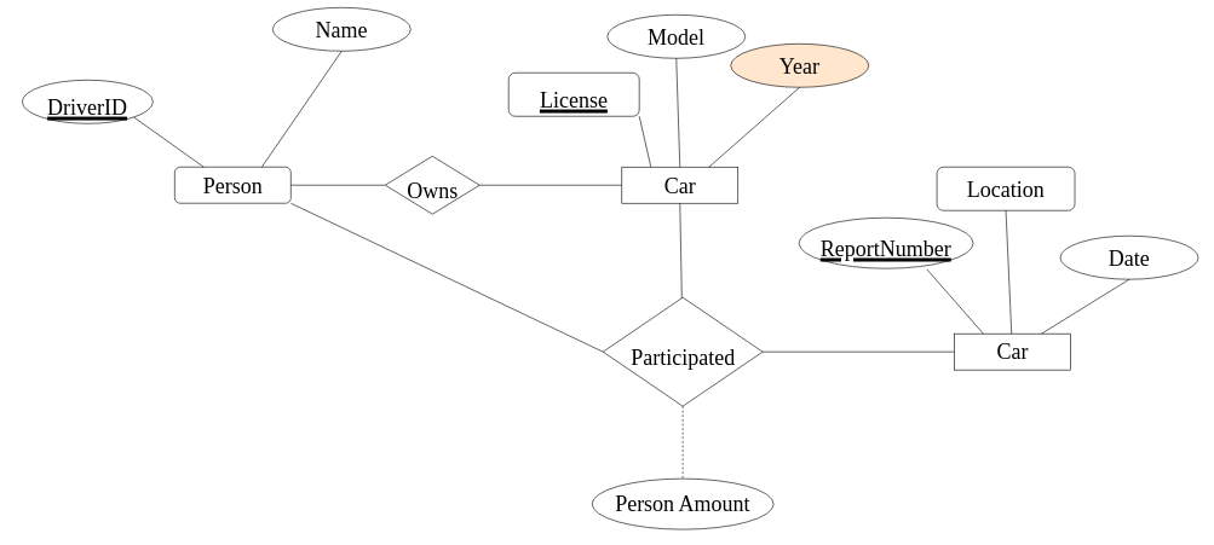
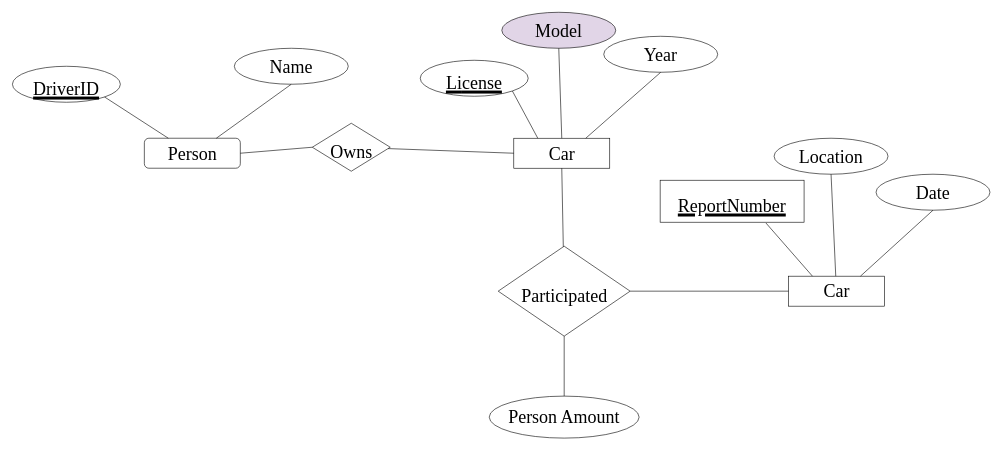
  <mxCell id="0" />
  <mxCell id="1" parent="0" />
- <mxCell id="2" value="&lt;font style=&quot;font-size: 30px&quot;&gt;Owns&lt;/font&gt;" style="shape=rhombus;html=1;dashed=0;whitespace=wrap;perimeter=rhombusPerimeter;fontFamily=Times New Roman;fontSize=50;" vertex="1" parent="1"><mxGeometry x="530" y="215" width="130" height="80" as="geometry" /></mxCell>
- <mxCell id="3" value="&lt;font style=&quot;font-size: 30px&quot;&gt;DriverID&lt;/font&gt;" style="ellipse;whiteSpace=wrap;html=1;align=center;fontStyle=4;fontFamily=Times New Roman;fontSize=50;" vertex="1" parent="1"><mxGeometry x="30" y="110" width="180" height="60" as="geometry" /></mxCell>
- <mxCell id="4" value="Name" style="ellipse;whiteSpace=wrap;html=1;align=center;fontFamily=Times New Roman;fontSize=30;" vertex="1" parent="1"><mxGeometry x="375" y="10" width="190" height="60" as="geometry" /></mxCell>
+ <mxCell id="2" value="&lt;font style=&quot;font-size: 30px&quot;&gt;Owns&lt;/font&gt;" style="shape=rhombus;html=1;dashed=0;whitespace=wrap;perimeter=rhombusPerimeter;fontFamily=Times New Roman;fontSize=50;" vertex="1" parent="1"><mxGeometry x="520" y="205" width="130" height="80" as="geometry" /></mxCell>
+ <mxCell id="3" value="&lt;font style=&quot;font-size: 30px&quot;&gt;DriverID&lt;/font&gt;" style="ellipse;whiteSpace=wrap;html=1;align=center;fontStyle=4;fontFamily=Times New Roman;fontSize=50;" vertex="1" parent="1"><mxGeometry x="20" y="110" width="180" height="60" as="geometry" /></mxCell>
+ <mxCell id="4" value="Name" style="ellipse;whiteSpace=wrap;html=1;align=center;fontFamily=Times New Roman;fontSize=30;" vertex="1" parent="1"><mxGeometry x="390" y="80" width="190" height="60" as="geometry" /></mxCell>
  <mxCell id="5" value="Person" style="html=1;dashed=0;whitespace=wrap;fontFamily=Times New Roman;fontSize=30;rounded=1;" vertex="1" parent="1"><mxGeometry x="240" y="230" width="160" height="50" as="geometry" /></mxCell>
- <mxCell id="6" value="&lt;font style=&quot;font-size: 30px&quot;&gt;ReportNumber&lt;/font&gt;" style="ellipse;whiteSpace=wrap;html=1;align=center;fontStyle=4;fontFamily=Times New Roman;fontSize=50;" vertex="1" parent="1"><mxGeometry x="1100" y="300" width="240" height="70" as="geometry" /></mxCell>
- <mxCell id="7" value="Location" style="whiteSpace=wrap;html=1;align=center;fontFamily=Times New Roman;fontSize=30;rounded=1;" vertex="1" parent="1"><mxGeometry x="1290" y="230" width="190" height="60" as="geometry" /></mxCell>
- <mxCell id="8" value="Date" style="ellipse;whiteSpace=wrap;html=1;align=center;fontFamily=Times New Roman;fontSize=30;" vertex="1" parent="1"><mxGeometry x="1460" y="325" width="190" height="60" as="geometry" /></mxCell>
+ <mxCell id="6" value="&lt;font style=&quot;font-size: 30px&quot;&gt;ReportNumber&lt;/font&gt;" style="whiteSpace=wrap;html=1;align=center;fontStyle=4;fontFamily=Times New Roman;fontSize=50;rounded=0;" vertex="1" parent="1"><mxGeometry x="1100" y="300" width="240" height="70" as="geometry" /></mxCell>
+ <mxCell id="7" value="Location" style="ellipse;whiteSpace=wrap;html=1;align=center;fontFamily=Times New Roman;fontSize=30;" vertex="1" parent="1"><mxGeometry x="1290" y="230" width="190" height="60" as="geometry" /></mxCell>
+ <mxCell id="8" value="Date" style="ellipse;whiteSpace=wrap;html=1;align=center;fontFamily=Times New Roman;fontSize=30;" vertex="1" parent="1"><mxGeometry x="1460" y="290" width="190" height="60" as="geometry" /></mxCell>
  <mxCell id="9" value="Car" style="html=1;dashed=0;whitespace=wrap;fontFamily=Times New Roman;fontSize=30;" vertex="1" parent="1"><mxGeometry x="1314" y="460" width="160" height="50" as="geometry" /></mxCell>
  <mxCell id="10" value="&lt;font style=&quot;font-size: 30px&quot;&gt;Participated&lt;/font&gt;" style="shape=rhombus;html=1;dashed=0;whitespace=wrap;perimeter=rhombusPerimeter;fontFamily=Times New Roman;fontSize=50;" vertex="1" parent="1"><mxGeometry x="830" y="410" width="220" height="150" as="geometry" /></mxCell>
  <mxCell id="11" value="Person Amount" style="ellipse;whiteSpace=wrap;html=1;align=center;fontFamily=Times New Roman;fontSize=30;" vertex="1" parent="1"><mxGeometry x="815" y="660" width="250" height="70" as="geometry" /></mxCell>
- <mxCell id="12" value="&lt;font style=&quot;font-size: 30px&quot;&gt;Li&lt;/font&gt;&lt;font style=&quot;font-size: 30px&quot;&gt;cense&lt;/font&gt;" style="whiteSpace=wrap;html=1;align=center;fontStyle=4;fontFamily=Times New Roman;fontSize=50;rounded=1;" vertex="1" parent="1"><mxGeometry x="700" y="100" width="180" height="60" as="geometry" /></mxCell>
- <mxCell id="13" value="Model" style="ellipse;whiteSpace=wrap;html=1;align=center;fontFamily=Times New Roman;fontSize=30;" vertex="1" parent="1"><mxGeometry x="836" y="20" width="190" height="60" as="geometry" /></mxCell>
- <mxCell id="14" value="Year" style="ellipse;whiteSpace=wrap;html=1;align=center;fontFamily=Times New Roman;fontSize=30;fillColor=#ffe6cc;" vertex="1" parent="1"><mxGeometry x="1006" y="60" width="190" height="60" as="geometry" /></mxCell>
+ <mxCell id="12" value="&lt;font style=&quot;font-size: 30px&quot;&gt;Li&lt;/font&gt;&lt;font style=&quot;font-size: 30px&quot;&gt;cense&lt;/font&gt;" style="ellipse;whiteSpace=wrap;html=1;align=center;fontStyle=4;fontFamily=Times New Roman;fontSize=50;" vertex="1" parent="1"><mxGeometry x="700" y="100" width="180" height="60" as="geometry" /></mxCell>
+ <mxCell id="13" value="Model" style="ellipse;whiteSpace=wrap;html=1;align=center;fontFamily=Times New Roman;fontSize=30;fillColor=#e1d5e7;" vertex="1" parent="1"><mxGeometry x="836" y="20" width="190" height="60" as="geometry" /></mxCell>
+ <mxCell id="14" value="Year" style="ellipse;whiteSpace=wrap;html=1;align=center;fontFamily=Times New Roman;fontSize=30;" vertex="1" parent="1"><mxGeometry x="1006" y="60" width="190" height="60" as="geometry" /></mxCell>
  <mxCell id="15" value="Car" style="html=1;dashed=0;whitespace=wrap;fontFamily=Times New Roman;fontSize=30;" vertex="1" parent="1"><mxGeometry x="856" y="230" width="160" height="50" as="geometry" /></mxCell>
  <mxCell id="16" value="" style="endArrow=none;html=1;rounded=0;fontFamily=Times New Roman;fontSize=30;exitX=1;exitY=1;exitDx=0;exitDy=0;entryX=0.25;entryY=0;entryDx=0;entryDy=0;" edge="1" parent="1" source="3" target="5"><mxGeometry relative="1" as="geometry"><mxPoint x="590" y="360" as="sourcePoint" /><mxPoint x="750" y="360" as="targetPoint" /></mxGeometry></mxCell>
  <mxCell id="17" value="" style="endArrow=none;html=1;rounded=0;fontFamily=Times New Roman;fontSize=30;exitX=0.75;exitY=0;exitDx=0;exitDy=0;entryX=0.5;entryY=1;entryDx=0;entryDy=0;" edge="1" parent="1" source="5" target="4"><mxGeometry relative="1" as="geometry"><mxPoint x="590" y="360" as="sourcePoint" /><mxPoint x="750" y="360" as="targetPoint" /></mxGeometry></mxCell>
  <mxCell id="18" value="" style="endArrow=none;html=1;rounded=0;fontFamily=Times New Roman;fontSize=30;entryX=0.5;entryY=1;entryDx=0;entryDy=0;exitX=0.5;exitY=0;exitDx=0;exitDy=0;" edge="1" parent="1" source="15" target="13"><mxGeometry relative="1" as="geometry"><mxPoint x="590" y="360" as="sourcePoint" /><mxPoint x="750" y="360" as="targetPoint" /></mxGeometry></mxCell>
  <mxCell id="19" value="" style="endArrow=none;html=1;rounded=0;fontFamily=Times New Roman;fontSize=30;entryX=1;entryY=1;entryDx=0;entryDy=0;exitX=0.25;exitY=0;exitDx=0;exitDy=0;" edge="1" parent="1" source="15" target="12"><mxGeometry relative="1" as="geometry"><mxPoint x="590" y="360" as="sourcePoint" /><mxPoint x="750" y="360" as="targetPoint" /></mxGeometry></mxCell>
  <mxCell id="20" value="" style="endArrow=none;html=1;rounded=0;fontFamily=Times New Roman;fontSize=30;entryX=0.5;entryY=1;entryDx=0;entryDy=0;exitX=0.75;exitY=0;exitDx=0;exitDy=0;" edge="1" parent="1" source="15" target="14"><mxGeometry relative="1" as="geometry"><mxPoint x="590" y="360" as="sourcePoint" /><mxPoint x="750" y="360" as="targetPoint" /></mxGeometry></mxCell>
  <mxCell id="21" value="" style="endArrow=none;html=1;rounded=0;fontFamily=Times New Roman;fontSize=30;entryX=0.5;entryY=1;entryDx=0;entryDy=0;" edge="1" parent="1" source="10" target="15"><mxGeometry relative="1" as="geometry"><mxPoint x="590" y="410" as="sourcePoint" /><mxPoint x="750" y="410" as="targetPoint" /></mxGeometry></mxCell>
- <mxCell id="22" value="" style="endArrow=none;html=1;rounded=0;fontFamily=Times New Roman;fontSize=30;entryX=0.5;entryY=0;entryDx=0;entryDy=0;dashed=1;" edge="1" parent="1" source="10" target="11"><mxGeometry relative="1" as="geometry"><mxPoint x="590" y="410" as="sourcePoint" /><mxPoint x="750" y="410" as="targetPoint" /></mxGeometry></mxCell>
+ <mxCell id="22" value="" style="endArrow=none;html=1;rounded=0;fontFamily=Times New Roman;fontSize=30;entryX=0.5;entryY=0;entryDx=0;entryDy=0;" edge="1" parent="1" source="10" target="11"><mxGeometry relative="1" as="geometry"><mxPoint x="590" y="410" as="sourcePoint" /><mxPoint x="750" y="410" as="targetPoint" /></mxGeometry></mxCell>
  <mxCell id="23" value="" style="endArrow=none;html=1;rounded=0;fontFamily=Times New Roman;fontSize=30;exitX=0.735;exitY=1.019;exitDx=0;exitDy=0;exitPerimeter=0;entryX=0.25;entryY=0;entryDx=0;entryDy=0;" edge="1" parent="1" source="6" target="9"><mxGeometry relative="1" as="geometry"><mxPoint x="1244" y="410" as="sourcePoint" /><mxPoint x="1404" y="410" as="targetPoint" /></mxGeometry></mxCell>
  <mxCell id="24" value="" style="endArrow=none;html=1;rounded=0;fontFamily=Times New Roman;fontSize=30;entryX=0.5;entryY=1;entryDx=0;entryDy=0;" edge="1" parent="1" source="9" target="7"><mxGeometry relative="1" as="geometry"><mxPoint x="1244" y="410" as="sourcePoint" /><mxPoint x="1404" y="410" as="targetPoint" /></mxGeometry></mxCell>
  <mxCell id="25" value="" style="endArrow=none;html=1;rounded=0;fontFamily=Times New Roman;fontSize=30;entryX=0.5;entryY=1;entryDx=0;entryDy=0;exitX=0.75;exitY=0;exitDx=0;exitDy=0;" edge="1" parent="1" source="9" target="8"><mxGeometry relative="1" as="geometry"><mxPoint x="1244" y="410" as="sourcePoint" /><mxPoint x="1404" y="410" as="targetPoint" /></mxGeometry></mxCell>
  <mxCell id="26" value="" style="endArrow=none;html=1;rounded=0;fontFamily=Times New Roman;fontSize=30;exitX=1;exitY=0.5;exitDx=0;exitDy=0;entryX=0;entryY=0.5;entryDx=0;entryDy=0;" edge="1" parent="1" source="5" target="2"><mxGeometry relative="1" as="geometry"><mxPoint x="530" y="410" as="sourcePoint" /><mxPoint x="690" y="410" as="targetPoint" /></mxGeometry></mxCell>
  <mxCell id="27" value="" style="endArrow=none;html=1;rounded=0;fontFamily=Times New Roman;fontSize=30;entryX=0;entryY=0.5;entryDx=0;entryDy=0;" edge="1" parent="1" source="2" target="15"><mxGeometry relative="1" as="geometry"><mxPoint x="530" y="410" as="sourcePoint" /><mxPoint x="690" y="410" as="targetPoint" /></mxGeometry></mxCell>
- <mxCell id="28" value="" style="endArrow=none;html=1;rounded=0;fontFamily=Times New Roman;fontSize=30;exitX=1;exitY=1;exitDx=0;exitDy=0;entryX=0;entryY=0.5;entryDx=0;entryDy=0;" edge="1" parent="1" source="5" target="10"><mxGeometry relative="1" as="geometry"><mxPoint x="530" y="410" as="sourcePoint" /><mxPoint x="690" y="410" as="targetPoint" /></mxGeometry></mxCell>
  <mxCell id="29" value="" style="endArrow=none;html=1;rounded=0;fontFamily=Times New Roman;fontSize=30;exitX=1;exitY=0.5;exitDx=0;exitDy=0;" edge="1" parent="1" source="10" target="9"><mxGeometry relative="1" as="geometry"><mxPoint x="1360" y="410" as="sourcePoint" /><mxPoint x="1520" y="410" as="targetPoint" /></mxGeometry></mxCell>
